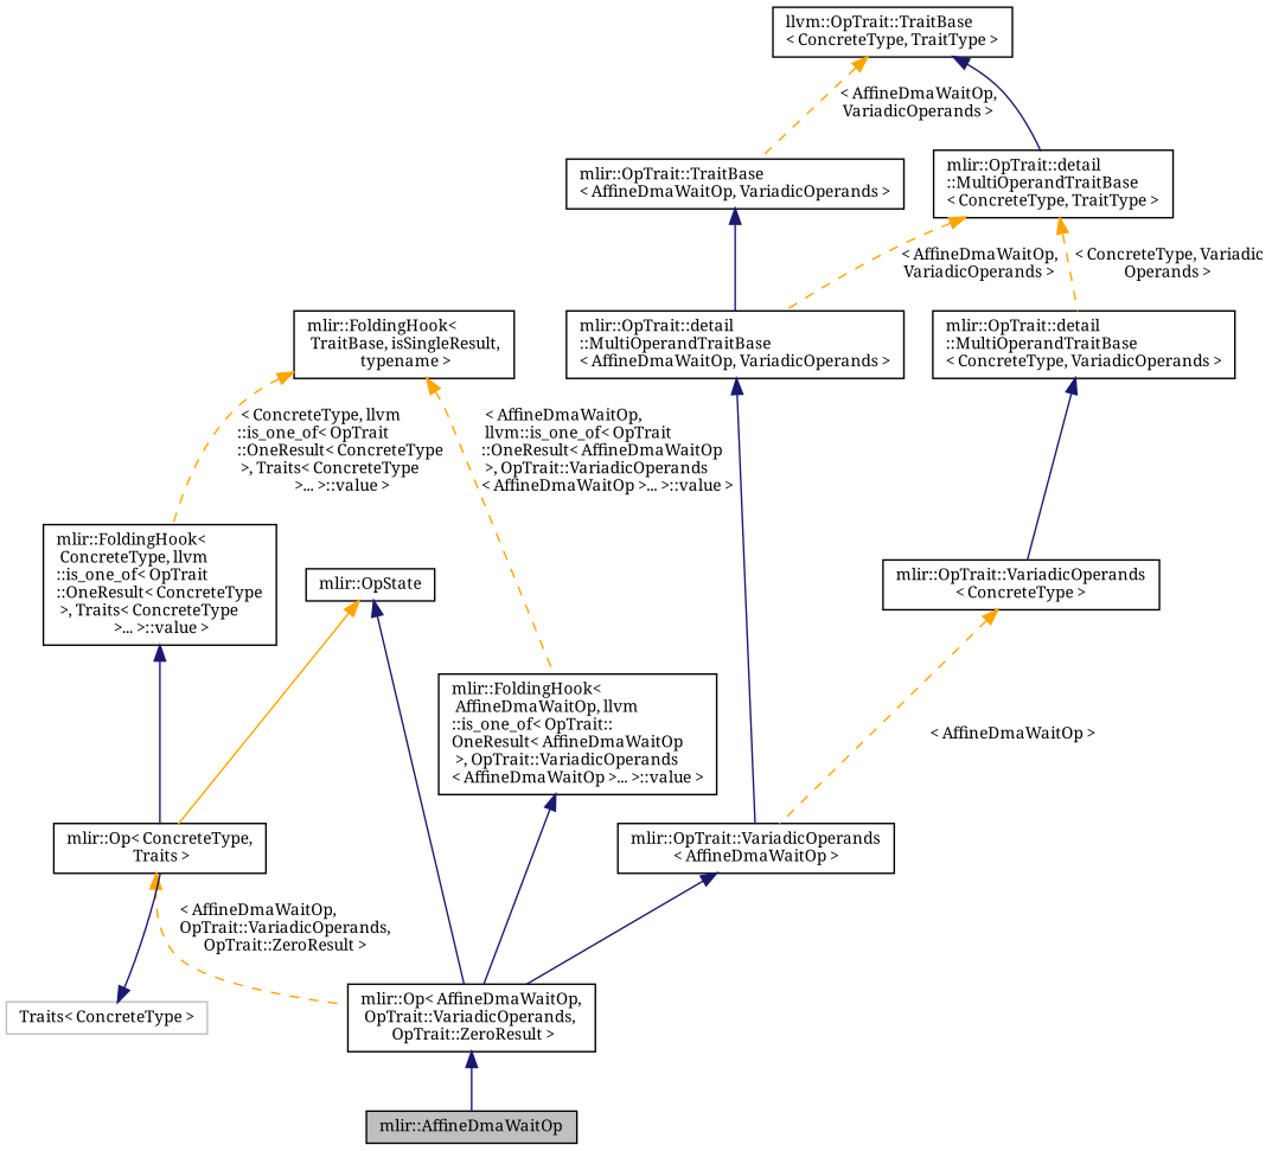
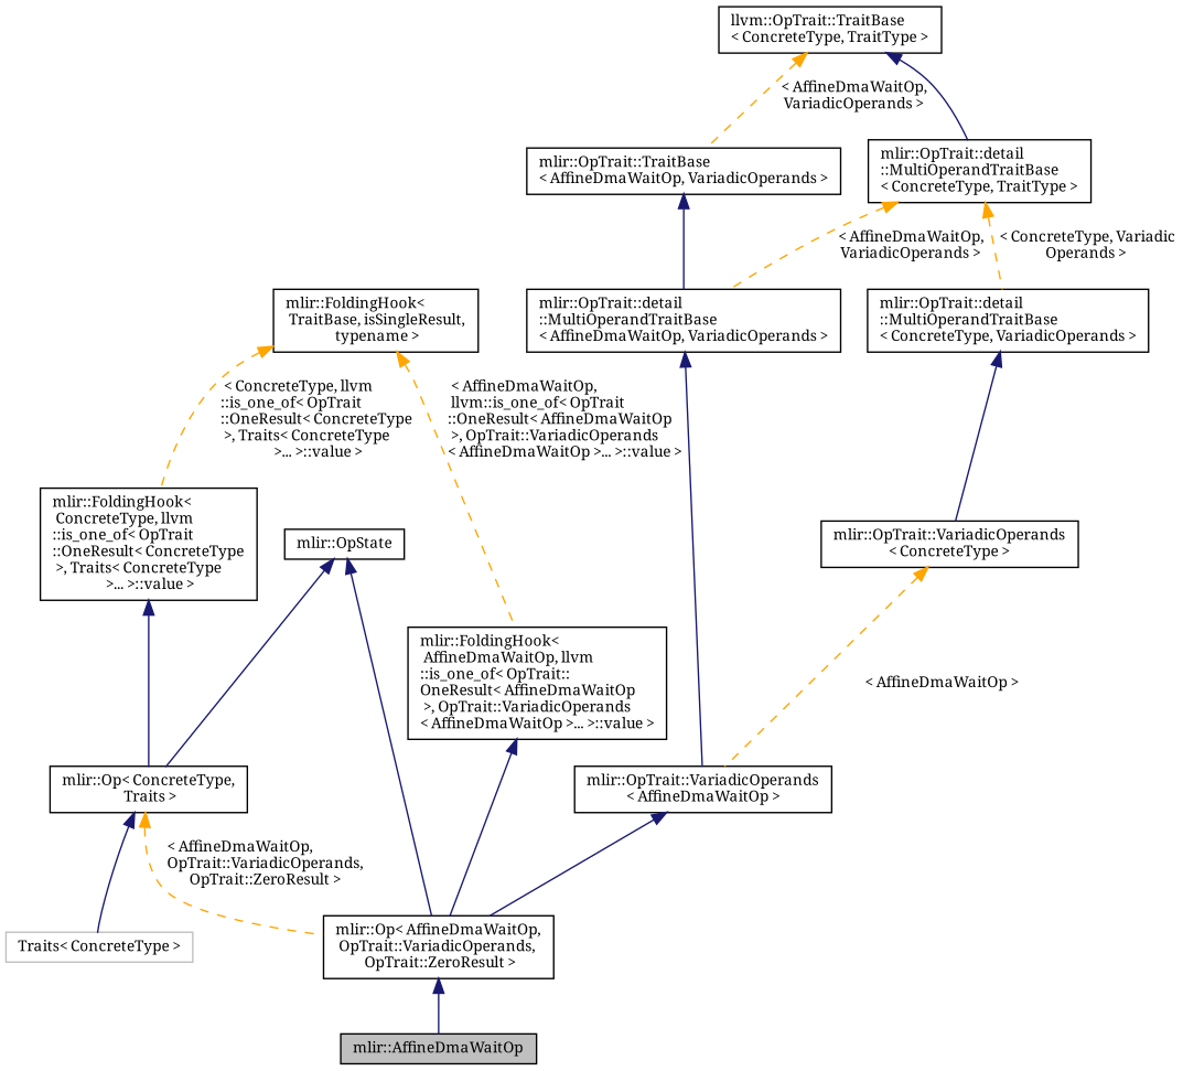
  digraph {
    fontname="Noto Serif"
    rankdir=TB
    node [color=black fontname="Noto Serif" fontsize=10 shape=record]
    edge [color=midnightblue dir=back fontname="Noto Serif" fontsize=10 labelfontname=Helvetica labelfontsize=10 style=solid]
    n1 [fillcolor=grey75 fontcolor=black height=0.2 label="mlir::AffineDmaWaitOp" style=filled width=0.4]
    n2 [height=0.2 label="mlir::Op\< AffineDmaWaitOp,\l OpTrait::VariadicOperands,\l OpTrait::ZeroResult \>" width=0.4]
    n3 [height=0.2 label="mlir::OpState" width=0.4]
    n4 [height=0.2 label="mlir::Op\< ConcreteType,\l Traits \>" width=0.4]
    n5 [height=0.2 label="mlir::OpTrait::VariadicOperands\l\< AffineDmaWaitOp \>" width=0.4]
    n6 [height=0.2 label="mlir::OpTrait::detail\l::MultiOperandTraitBase\l\< AffineDmaWaitOp, VariadicOperands \>" width=0.4]
    n7 [height=0.2 label="mlir::OpTrait::TraitBase\l\< AffineDmaWaitOp, VariadicOperands \>" width=0.4]
    n8 [height=0.2 label="llvm::OpTrait::TraitBase\l\< ConcreteType, TraitType \>" width=0.4]
    n9 [height=0.2 label="mlir::OpTrait::detail\l::MultiOperandTraitBase\l\< ConcreteType, TraitType \>" width=0.4]
    n10 [height=0.2 label="mlir::OpTrait::detail\l::MultiOperandTraitBase\l\< ConcreteType, VariadicOperands \>" width=0.4]
    n11 [height=0.2 label="mlir::OpTrait::VariadicOperands\l\< ConcreteType \>" width=0.4]
    n12 [height=0.2 label="mlir::FoldingHook\<\l AffineDmaWaitOp, llvm\l::is_one_of\< OpTrait::\lOneResult\< AffineDmaWaitOp\l \>, OpTrait::VariadicOperands\l\< AffineDmaWaitOp \>... \>::value \>" width=0.4]
    n13 [height=0.2 label="mlir::FoldingHook\<\l TraitBase, isSingleResult,\l typename \>" width=0.4]
    n14 [height=0.2 label="mlir::FoldingHook\<\l ConcreteType, llvm\l::is_one_of\< OpTrait\l::OneResult\< ConcreteType\l \>, Traits\< ConcreteType\l \>... \>::value \>" width=0.4]
    n15 [color=grey75 height=0.2 label="Traits\< ConcreteType \>" width=0.4]
    n2 -> n1
    n3 -> n2
-   n3 -> n4 [color=orange]
+   n3 -> n4
    n4 -> n2 [color=orange label=" \< AffineDmaWaitOp,\l OpTrait::VariadicOperands,\l OpTrait::ZeroResult \>" style=dashed]
    n5 -> n2
    n6 -> n5
    n7 -> n6
    n8 -> n7 [color=orange label=" \< AffineDmaWaitOp,\l VariadicOperands \>" style=dashed]
    n8 -> n9
    n9 -> n6 [color=orange label=" \< AffineDmaWaitOp,\l VariadicOperands \>" style=dashed]
    n9 -> n10 [color=orange label=" \< ConcreteType, Variadic\lOperands \>" style=dashed]
    n10 -> n11
    n11 -> n5 [color=orange label=" \< AffineDmaWaitOp \>" style=dashed]
    n12 -> n2
    n13 -> n12 [color=orange label=" \< AffineDmaWaitOp,\l llvm::is_one_of\< OpTrait\l::OneResult\< AffineDmaWaitOp\l \>, OpTrait::VariadicOperands\l\< AffineDmaWaitOp \>... \>::value \>" style=dashed]
    n13 -> n14 [color=orange label=" \< ConcreteType, llvm\l::is_one_of\< OpTrait\l::OneResult\< ConcreteType\l \>, Traits\< ConcreteType\l \>... \>::value \>" style=dashed]
    n14 -> n4
-   n15 -> n4
+   n4 -> n15
  }
